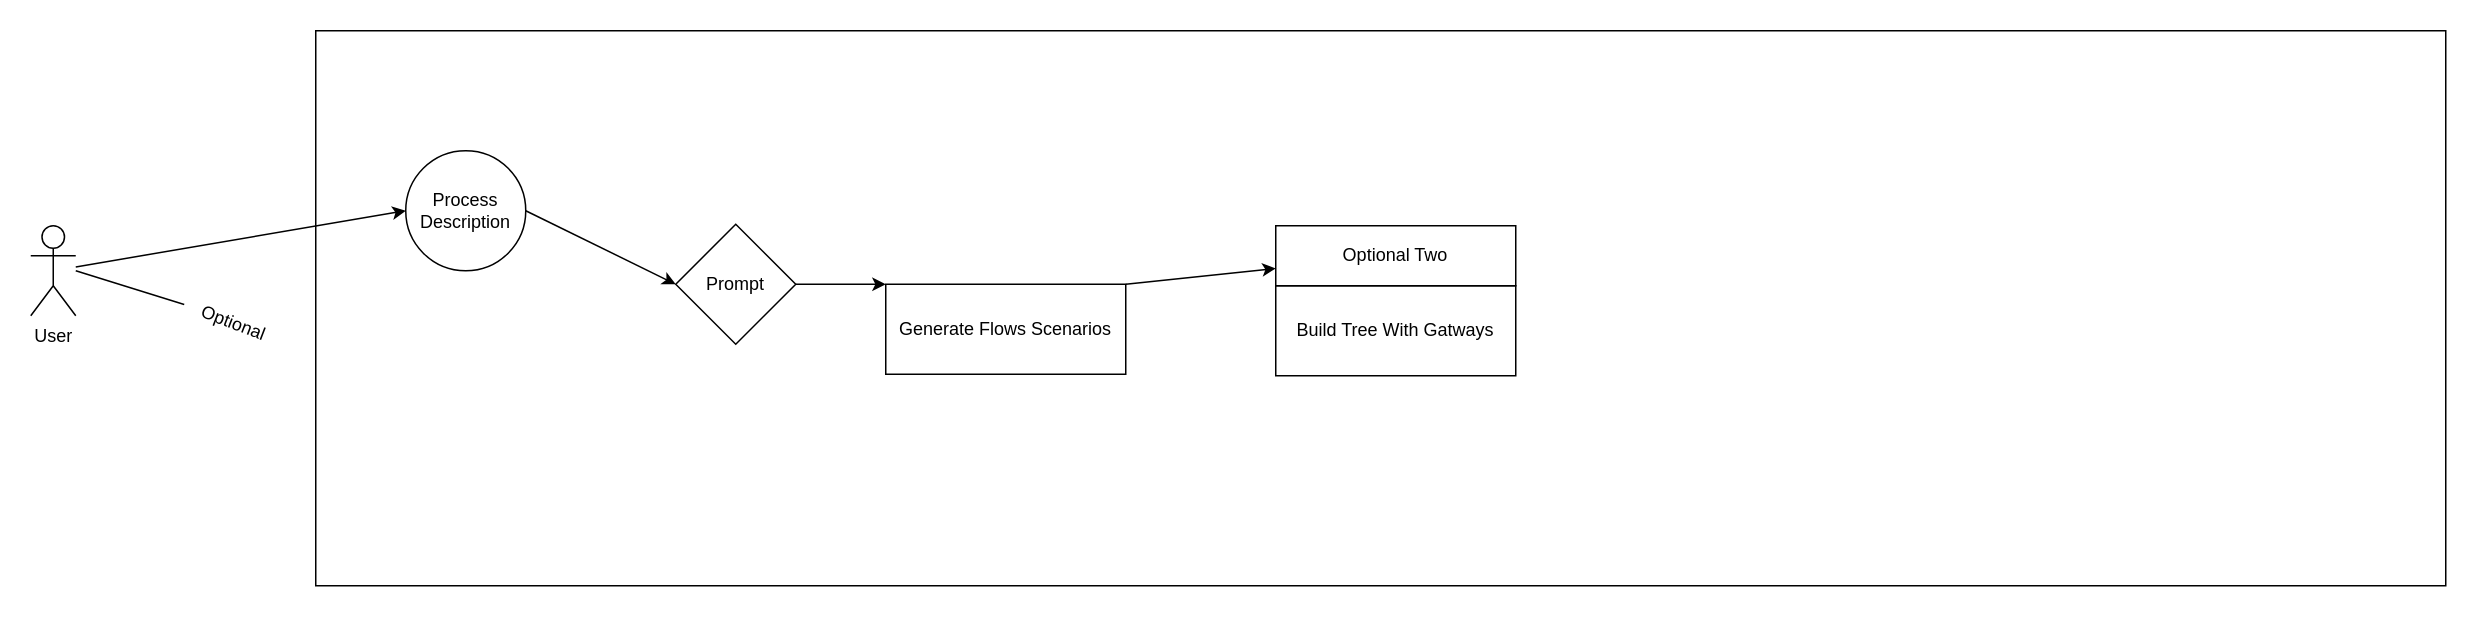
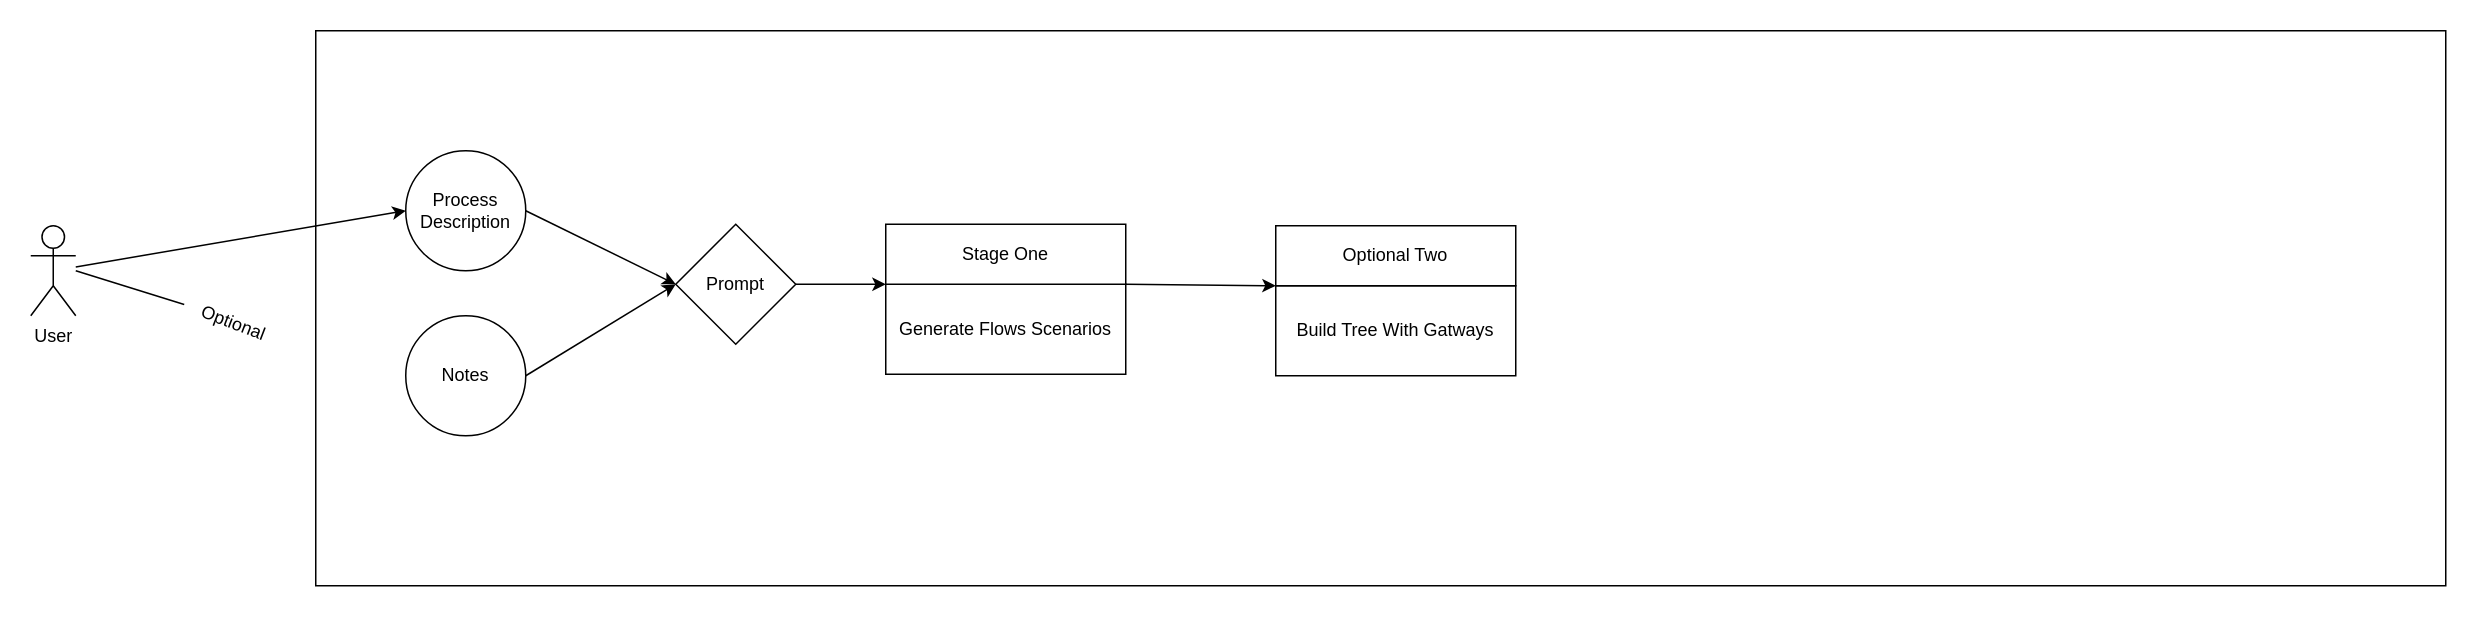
  <mxCell id="0" />
  <mxCell id="1" parent="0" />
  <mxCell id="2" value="" style="rounded=0;whiteSpace=wrap;html=1;" vertex="1" parent="1"><mxGeometry x="210" y="20" width="1420" height="370" as="geometry" /></mxCell>
  <mxCell id="3" value="Process Description" style="ellipse;whiteSpace=wrap;html=1;aspect=fixed;" vertex="1" parent="1"><mxGeometry x="270" y="100" width="80" height="80" as="geometry" /></mxCell>
+ <mxCell id="4" value="Notes" style="ellipse;whiteSpace=wrap;html=1;aspect=fixed;" vertex="1" parent="1"><mxGeometry x="270" y="210" width="80" height="80" as="geometry" /></mxCell>
  <mxCell id="5" value="User" style="shape=umlActor;verticalLabelPosition=bottom;verticalAlign=top;html=1;outlineConnect=0;" vertex="1" parent="1"><mxGeometry x="20" y="150" width="30" height="60" as="geometry" /></mxCell>
  <mxCell id="6" value="" style="endArrow=classic;html=1;rounded=0;entryX=0;entryY=0.5;entryDx=0;entryDy=0;" edge="1" parent="1" source="5" target="3"><mxGeometry width="50" height="50" relative="1" as="geometry"><mxPoint x="190" y="230" as="sourcePoint" /><mxPoint y="180" as="targetPoint" x="240" /></mxGeometry></mxCell>
  <mxCell id="7" value="" style="endArrow=none;html=1;rounded=0;entryX=0;entryY=0.5;entryDx=0;entryDy=0;strokeColor=default;endFill=0;" edge="1" parent="1" target="8"><mxGeometry width="50" height="50" relative="1" as="geometry"><mxPoint x="50" y="180" as="sourcePoint" /><mxPoint y="240" as="targetPoint" x="240" /></mxGeometry></mxCell>
  <mxCell id="8" value="Optional" style="text;html=1;align=center;verticalAlign=middle;resizable=0;points=[];autosize=1;strokeColor=none;fillColor=none;rotation=21;" vertex="1" parent="1"><mxGeometry x="120" y="200" width="70" height="30" as="geometry" /></mxCell>
  <mxCell id="9" value="Generate Flows Scenarios" style="rounded=0;whiteSpace=wrap;html=1;" vertex="1" parent="1"><mxGeometry x="590" y="189" width="160" height="60" as="geometry" /></mxCell>
+ <mxCell id="10" value="Stage One" style="rounded=0;whiteSpace=wrap;html=1;" vertex="1" parent="1"><mxGeometry x="590" y="149" width="160" height="40" as="geometry" /></mxCell>
  <mxCell id="11" value="Prompt" style="rhombus;whiteSpace=wrap;html=1;" vertex="1" parent="1"><mxGeometry x="450" y="149" width="80" height="80" as="geometry" /></mxCell>
  <mxCell id="12" value="" style="endArrow=classic;html=1;rounded=0;exitX=1;exitY=0.5;exitDx=0;exitDy=0;entryX=0;entryY=0.5;entryDx=0;entryDy=0;" edge="1" parent="1" source="3" target="11"><mxGeometry width="50" height="50" relative="1" as="geometry"><mxPoint x="390" y="150" as="sourcePoint" /><mxPoint x="440" y="100" as="targetPoint" /></mxGeometry></mxCell>
+ <mxCell id="13" value="" style="endArrow=classic;html=1;rounded=0;exitX=1;exitY=0.5;exitDx=0;exitDy=0;entryX=0;entryY=0.5;entryDx=0;entryDy=0;" edge="1" parent="1" source="4" target="11"><mxGeometry width="50" height="50" relative="1" as="geometry"><mxPoint x="390" y="320" as="sourcePoint" /><mxPoint x="440" y="270" as="targetPoint" /></mxGeometry></mxCell>
  <mxCell id="14" value="" style="endArrow=classic;html=1;rounded=0;exitX=1;exitY=0.5;exitDx=0;exitDy=0;entryX=0;entryY=0;entryDx=0;entryDy=0;" edge="1" parent="1" source="11" target="9"><mxGeometry width="50" height="50" relative="1" as="geometry"><mxPoint x="430" y="320" as="sourcePoint" /><mxPoint x="480" y="270" as="targetPoint" /></mxGeometry></mxCell>
  <mxCell id="15" value="Build Tree With Gatways" style="rounded=0;whiteSpace=wrap;html=1;" vertex="1" parent="1"><mxGeometry x="850" y="190" width="160" height="60" as="geometry" /></mxCell>
  <mxCell id="16" value="Optional Two" style="rounded=0;whiteSpace=wrap;html=1;" vertex="1" parent="1"><mxGeometry x="850" y="150" width="160" height="40" as="geometry" /></mxCell>
- <mxCell id="17" value="" style="endArrow=classic;html=1;rounded=0;exitX=1;exitY=0;exitDx=0;exitDy=0;" edge="1" parent="1" source="9" target="16"><mxGeometry width="50" height="50" relative="1" as="geometry"><mxPoint x="820" y="280" as="sourcePoint" /><mxPoint x="880" y="280" as="targetPoint" /></mxGeometry></mxCell>
+ <mxCell id="17" value="" style="endArrow=classic;html=1;rounded=0;exitX=1;exitY=0;exitDx=0;exitDy=0;entryX=0;entryY=0;entryDx=0;entryDy=0;" edge="1" parent="1" source="9" target="15"><mxGeometry width="50" height="50" relative="1" as="geometry"><mxPoint x="820" y="280" as="sourcePoint" /><mxPoint x="880" y="280" as="targetPoint" /></mxGeometry></mxCell>
